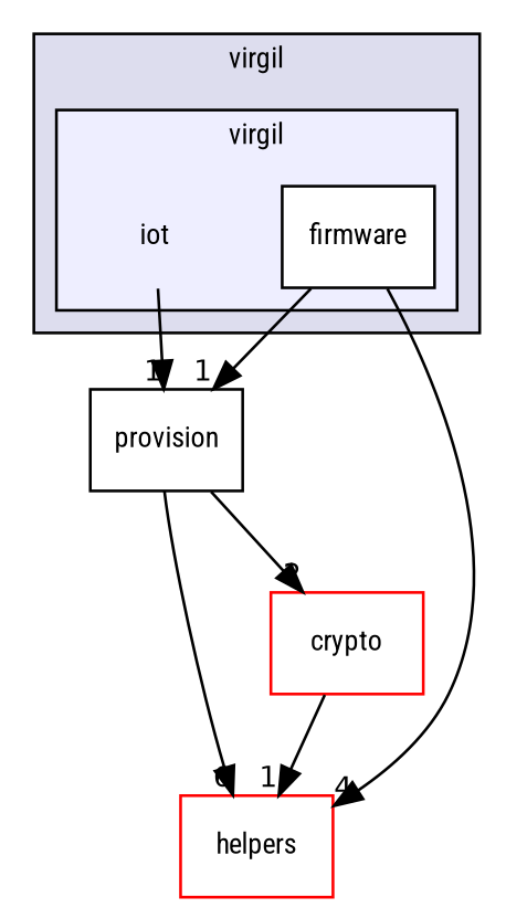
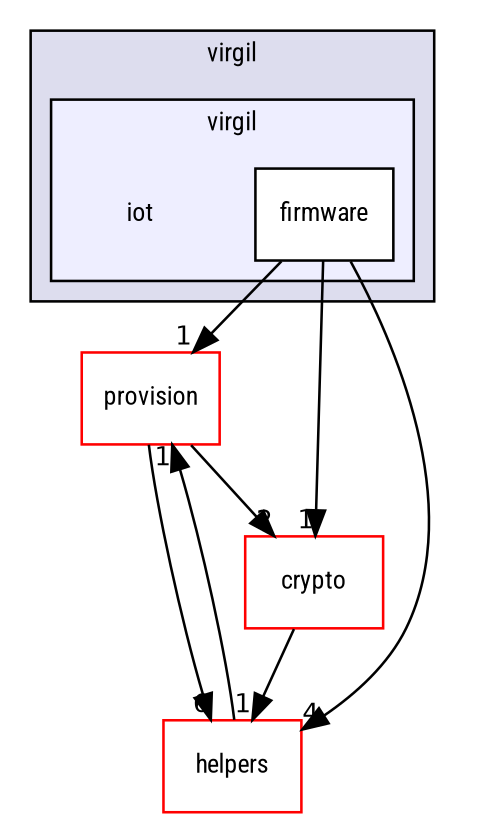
  digraph {
    compound=true
    fontname="Roboto Condensed"
    node [fontname="Roboto Condensed" fontsize=10 shape=box color=red fillcolor=white style=filled]
    edge [headlabel=1 labeldistance=1.5 labelfontname=Helvetica labelfontsize=10 fontname="Roboto Condensed"]
    n1 [label=iot shape=plaintext color="" fillcolor="" style=""]
    n2 [color=black label=firmware]
    n3 [label=crypto]
    n4 [label=helpers]
-   n5 [color=black label=provision]
+   n5 [label=provision]
    subgraph cluster_1 {
      bgcolor="#ddddee"
      fontsize=10
      label=virgil
      pencolor=black
      subgraph cluster_2 {
        bgcolor="#eeeeff"
        fontsize=10
        pencolor=black
        n1
        n2
      }
    }
+   n2 -> n3
    n2 -> n4 [headlabel=4]
    n2 -> n5
    n3 -> n4
-   n1 -> n5
+   n4 -> n5
    n5 -> n3 [headlabel=2]
    n5 -> n4 [headlabel=6]
  }
